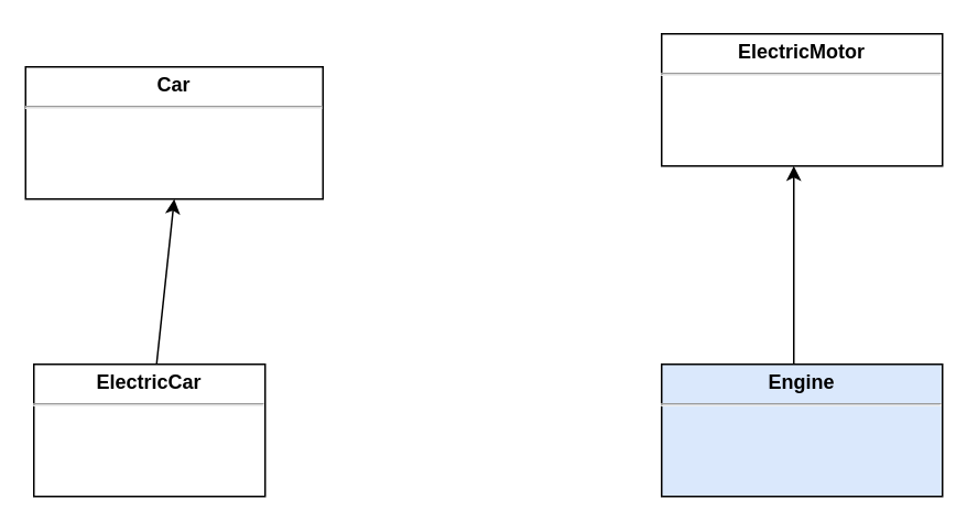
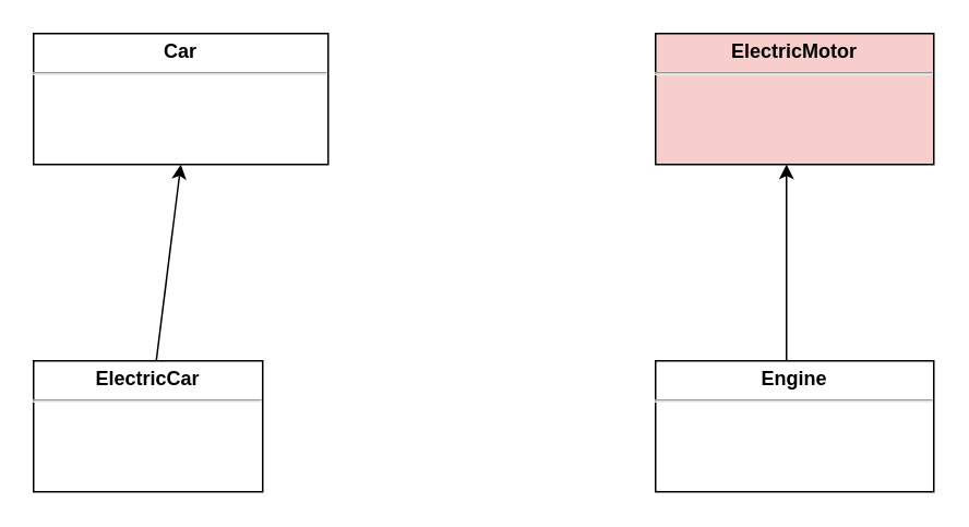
  <mxCell id="0" />
  <mxCell id="1" parent="0" />
- <mxCell id="2" value="&lt;p style=&quot;margin: 0px ; margin-top: 4px ; text-align: center&quot;&gt;Car&lt;/p&gt;&lt;hr&gt;" style="verticalAlign=top;align=left;overflow=fill;fontSize=12;fontFamily=Helvetica;html=1;fontStyle=1" vertex="1" parent="1"><mxGeometry x="15" y="40" width="180" height="80" as="geometry" /></mxCell>
- <mxCell id="3" value="&lt;p style=&quot;margin: 0px ; margin-top: 4px ; text-align: center&quot;&gt;&lt;b&gt;ElectricMotor&lt;/b&gt;&lt;/p&gt;&lt;hr&gt;" style="verticalAlign=top;align=left;overflow=fill;fontSize=12;fontFamily=Helvetica;html=1;" vertex="1" parent="1"><mxGeometry x="400" y="20" width="170" height="80" as="geometry" /></mxCell>
+ <mxCell id="2" value="&lt;p style=&quot;margin: 0px ; margin-top: 4px ; text-align: center&quot;&gt;Car&lt;/p&gt;&lt;hr&gt;" style="verticalAlign=top;align=left;overflow=fill;fontSize=12;fontFamily=Helvetica;html=1;fontStyle=1" vertex="1" parent="1"><mxGeometry x="20" y="20" width="180" height="80" as="geometry" /></mxCell>
+ <mxCell id="3" value="&lt;p style=&quot;margin: 0px ; margin-top: 4px ; text-align: center&quot;&gt;&lt;b&gt;ElectricMotor&lt;/b&gt;&lt;/p&gt;&lt;hr&gt;" style="verticalAlign=top;align=left;overflow=fill;fontSize=12;fontFamily=Helvetica;html=1;fillColor=#f8cecc;" vertex="1" parent="1"><mxGeometry x="400" y="20" width="170" height="80" as="geometry" /></mxCell>
  <mxCell id="4" value="&lt;p style=&quot;margin: 0px ; margin-top: 4px ; text-align: center&quot;&gt;&lt;b&gt;ElectricCar&lt;/b&gt;&lt;/p&gt;&lt;hr&gt;" style="verticalAlign=top;align=left;overflow=fill;fontSize=12;fontFamily=Helvetica;html=1;" vertex="1" parent="1"><mxGeometry x="20" y="220" width="140" height="80" as="geometry" /></mxCell>
- <mxCell id="5" value="&lt;p style=&quot;margin: 0px ; margin-top: 4px ; text-align: center&quot;&gt;&lt;b&gt;Engine&lt;/b&gt;&lt;/p&gt;&lt;hr&gt;" style="verticalAlign=top;align=left;overflow=fill;fontSize=12;fontFamily=Helvetica;html=1;fillColor=#dae8fc;" vertex="1" parent="1"><mxGeometry x="400" y="220" width="170" height="80" as="geometry" /></mxCell>
+ <mxCell id="5" value="&lt;p style=&quot;margin: 0px ; margin-top: 4px ; text-align: center&quot;&gt;&lt;b&gt;Engine&lt;/b&gt;&lt;/p&gt;&lt;hr&gt;" style="verticalAlign=top;align=left;overflow=fill;fontSize=12;fontFamily=Helvetica;html=1;" vertex="1" parent="1"><mxGeometry x="400" y="220" width="170" height="80" as="geometry" /></mxCell>
  <mxCell id="6" value="" style="endArrow=classic;html=1;entryX=0.5;entryY=1;entryDx=0;entryDy=0;" edge="1" parent="1" source="4" target="2"><mxGeometry width="50" height="50" relative="1" as="geometry"><mxPoint x="55" y="210" as="sourcePoint" /><mxPoint x="165" y="100" as="targetPoint" /></mxGeometry></mxCell>
  <mxCell id="7" value="" style="endArrow=classic;html=1;" edge="1" parent="1"><mxGeometry width="50" height="50" relative="1" as="geometry"><mxPoint x="480" y="220" as="sourcePoint" /><mxPoint x="480" y="100" as="targetPoint" /></mxGeometry></mxCell>
